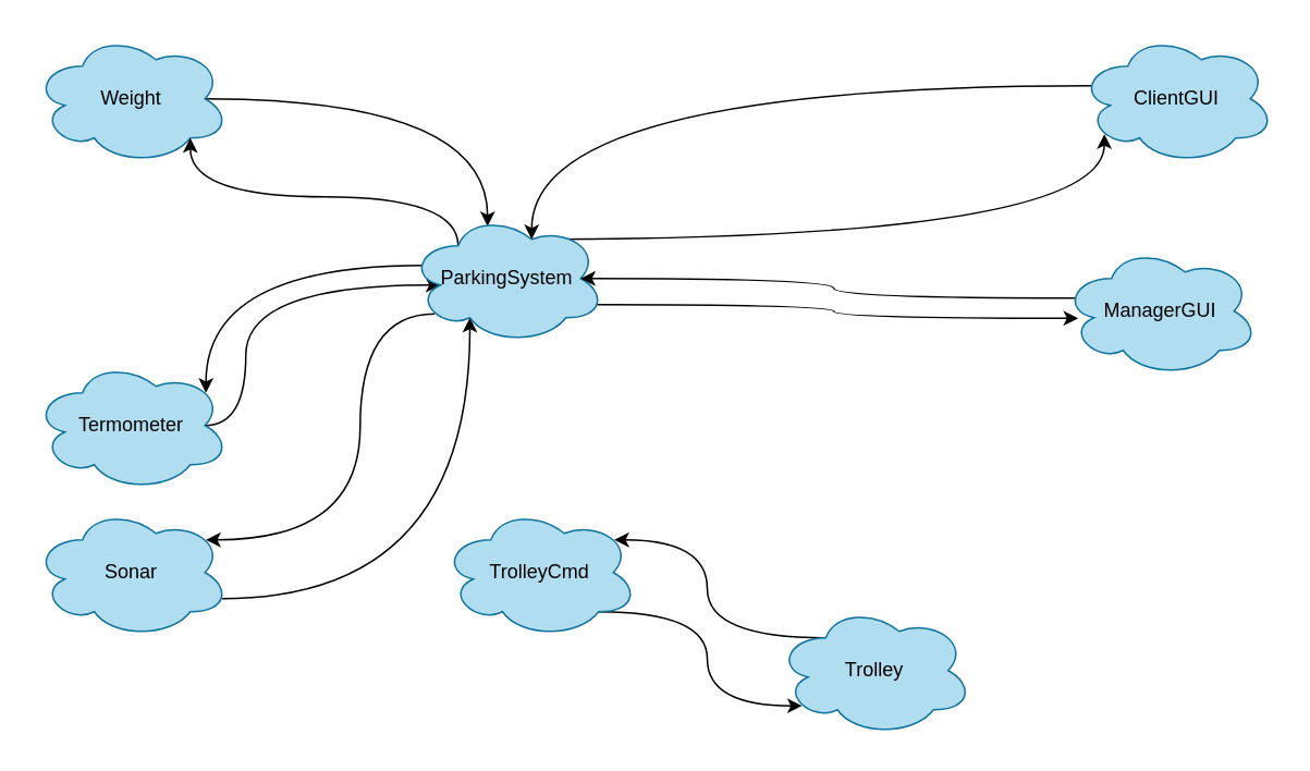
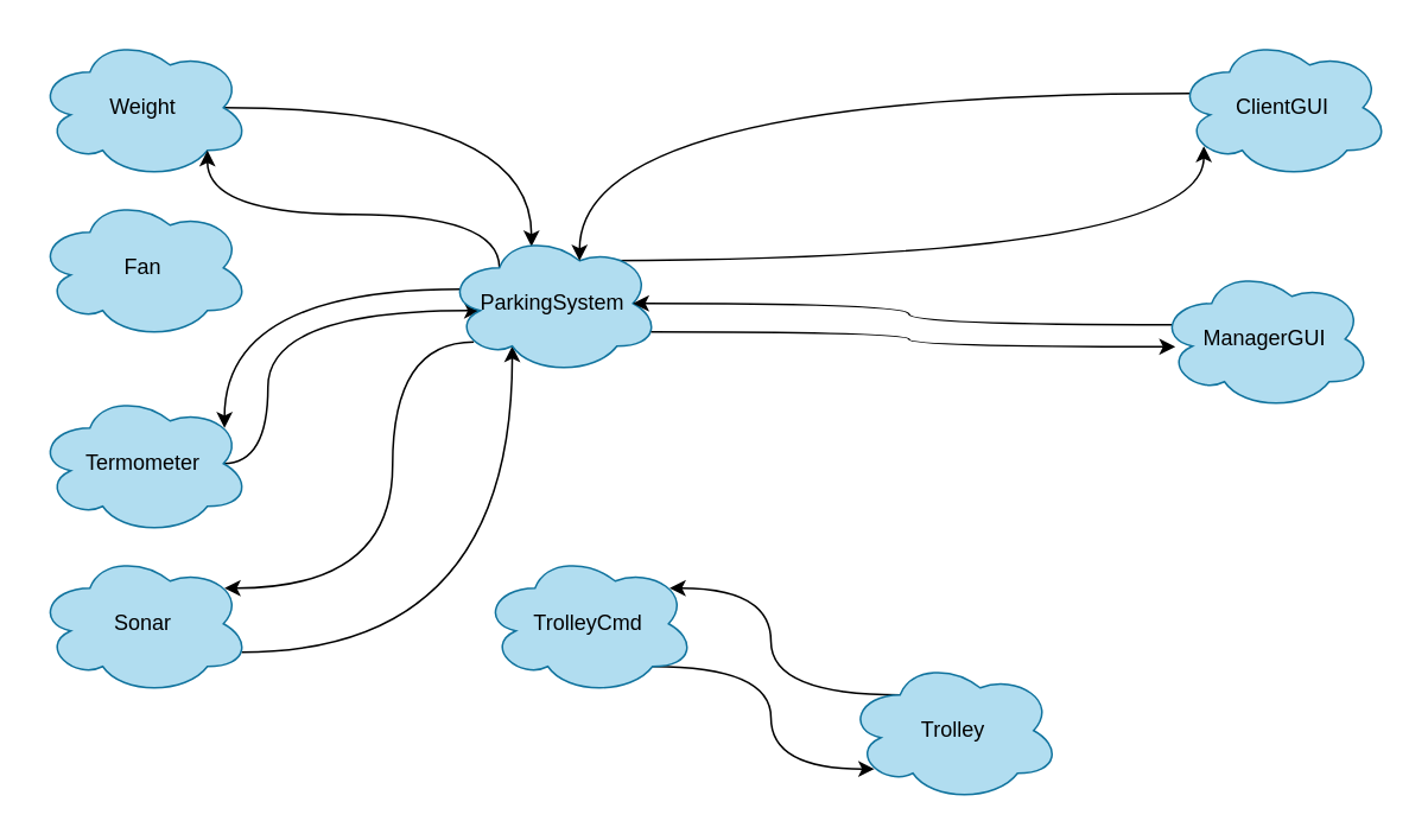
  <mxCell id="0" />
  <mxCell id="1" parent="0" />
  <mxCell id="2" style="edgeStyle=orthogonalEdgeStyle;curved=1;rounded=0;orthogonalLoop=1;jettySize=auto;html=1;exitX=0.25;exitY=0.25;exitDx=0;exitDy=0;exitPerimeter=0;entryX=0.88;entryY=0.25;entryDx=0;entryDy=0;entryPerimeter=0;" parent="1" source="3" target="19" edge="1"><mxGeometry relative="1" as="geometry" /></mxCell>
  <mxCell id="3" value="Trolley" style="ellipse;shape=cloud;whiteSpace=wrap;html=1;fillColor=#b1ddf0;strokeColor=#10739e;" parent="1" vertex="1"><mxGeometry x="475" y="370" width="120" height="80" as="geometry" /></mxCell>
  <mxCell id="4" style="edgeStyle=orthogonalEdgeStyle;curved=1;rounded=0;orthogonalLoop=1;jettySize=auto;html=1;exitX=0.96;exitY=0.7;exitDx=0;exitDy=0;exitPerimeter=0;entryX=0.31;entryY=0.8;entryDx=0;entryDy=0;entryPerimeter=0;" parent="1" source="5" target="15" edge="1"><mxGeometry relative="1" as="geometry"><Array as="points"><mxPoint x="287" y="366" /></Array></mxGeometry></mxCell>
  <mxCell id="5" value="Sonar" style="ellipse;shape=cloud;whiteSpace=wrap;html=1;fillColor=#b1ddf0;strokeColor=#10739e;" parent="1" vertex="1"><mxGeometry x="20" y="310" width="120" height="80" as="geometry" /></mxCell>
+ <mxCell id="6" value="Fan" style="ellipse;shape=cloud;whiteSpace=wrap;html=1;fillColor=#b1ddf0;strokeColor=#10739e;" parent="1" vertex="1"><mxGeometry x="20" y="110" width="120" height="80" as="geometry" /></mxCell>
  <mxCell id="7" style="edgeStyle=orthogonalEdgeStyle;curved=1;rounded=0;orthogonalLoop=1;jettySize=auto;html=1;exitX=0.875;exitY=0.5;exitDx=0;exitDy=0;exitPerimeter=0;entryX=0.16;entryY=0.55;entryDx=0;entryDy=0;entryPerimeter=0;" parent="1" source="8" target="15" edge="1"><mxGeometry relative="1" as="geometry"><Array as="points"><mxPoint x="150" y="260" /><mxPoint x="150" y="174" /></Array></mxGeometry></mxCell>
  <mxCell id="8" value="Termometer" style="ellipse;shape=cloud;whiteSpace=wrap;html=1;fillColor=#b1ddf0;strokeColor=#10739e;" parent="1" vertex="1"><mxGeometry x="20" y="220" width="120" height="80" as="geometry" /></mxCell>
  <mxCell id="9" style="edgeStyle=orthogonalEdgeStyle;rounded=0;orthogonalLoop=1;jettySize=auto;html=1;exitX=0.875;exitY=0.5;exitDx=0;exitDy=0;exitPerimeter=0;entryX=0.4;entryY=0.1;entryDx=0;entryDy=0;entryPerimeter=0;curved=1;" parent="1" source="10" target="15" edge="1"><mxGeometry relative="1" as="geometry" /></mxCell>
  <mxCell id="10" value="Weight" style="ellipse;shape=cloud;whiteSpace=wrap;html=1;fillColor=#b1ddf0;strokeColor=#10739e;" parent="1" vertex="1"><mxGeometry x="20" y="20" width="120" height="80" as="geometry" /></mxCell>
  <mxCell id="11" style="edgeStyle=orthogonalEdgeStyle;curved=1;rounded=0;orthogonalLoop=1;jettySize=auto;html=1;exitX=0.625;exitY=0.2;exitDx=0;exitDy=0;exitPerimeter=0;entryX=0.13;entryY=0.77;entryDx=0;entryDy=0;entryPerimeter=0;" parent="1" source="15" target="17" edge="1"><mxGeometry relative="1" as="geometry" /></mxCell>
  <mxCell id="12" style="edgeStyle=orthogonalEdgeStyle;rounded=0;orthogonalLoop=1;jettySize=auto;html=1;exitX=0.13;exitY=0.77;exitDx=0;exitDy=0;exitPerimeter=0;entryX=0.88;entryY=0.25;entryDx=0;entryDy=0;entryPerimeter=0;curved=1;" edge="1" parent="1" source="15" target="5"><mxGeometry relative="1" as="geometry"><Array as="points"><mxPoint x="220" y="192" /><mxPoint x="220" y="330" /></Array></mxGeometry></mxCell>
  <mxCell id="13" style="edgeStyle=orthogonalEdgeStyle;curved=1;rounded=0;orthogonalLoop=1;jettySize=auto;html=1;exitX=0.07;exitY=0.4;exitDx=0;exitDy=0;exitPerimeter=0;entryX=0.88;entryY=0.25;entryDx=0;entryDy=0;entryPerimeter=0;" edge="1" parent="1" source="15" target="8"><mxGeometry relative="1" as="geometry" /></mxCell>
  <mxCell id="14" style="edgeStyle=orthogonalEdgeStyle;curved=1;rounded=0;orthogonalLoop=1;jettySize=auto;html=1;exitX=0.25;exitY=0.25;exitDx=0;exitDy=0;exitPerimeter=0;entryX=0.8;entryY=0.8;entryDx=0;entryDy=0;entryPerimeter=0;" edge="1" parent="1" source="15" target="10"><mxGeometry relative="1" as="geometry"><Array as="points"><mxPoint x="280" y="120" /><mxPoint x="116" y="120" /></Array></mxGeometry></mxCell>
  <mxCell id="15" value="ParkingSystem" style="ellipse;shape=cloud;whiteSpace=wrap;html=1;fillColor=#b1ddf0;strokeColor=#10739e;" parent="1" vertex="1"><mxGeometry x="250" y="130" width="120" height="80" as="geometry" /></mxCell>
  <mxCell id="16" style="edgeStyle=orthogonalEdgeStyle;curved=1;rounded=0;orthogonalLoop=1;jettySize=auto;html=1;exitX=0.07;exitY=0.4;exitDx=0;exitDy=0;exitPerimeter=0;entryX=0.625;entryY=0.2;entryDx=0;entryDy=0;entryPerimeter=0;" parent="1" source="17" target="15" edge="1"><mxGeometry relative="1" as="geometry" /></mxCell>
  <mxCell id="17" value="ClientGUI" style="ellipse;shape=cloud;whiteSpace=wrap;html=1;fillColor=#b1ddf0;strokeColor=#10739e;" parent="1" vertex="1"><mxGeometry x="660" y="20" width="120" height="80" as="geometry" /></mxCell>
  <mxCell id="18" style="edgeStyle=orthogonalEdgeStyle;curved=1;rounded=0;orthogonalLoop=1;jettySize=auto;html=1;exitX=0.8;exitY=0.8;exitDx=0;exitDy=0;exitPerimeter=0;entryX=0.13;entryY=0.77;entryDx=0;entryDy=0;entryPerimeter=0;" parent="1" source="19" target="3" edge="1"><mxGeometry relative="1" as="geometry" /></mxCell>
  <mxCell id="19" value="TrolleyCmd" style="ellipse;shape=cloud;whiteSpace=wrap;html=1;fillColor=#b1ddf0;strokeColor=#10739e;" parent="1" vertex="1"><mxGeometry x="270" y="310" width="120" height="80" as="geometry" /></mxCell>
  <mxCell id="20" style="edgeStyle=orthogonalEdgeStyle;curved=1;rounded=0;orthogonalLoop=1;jettySize=auto;html=1;exitX=0.07;exitY=0.4;exitDx=0;exitDy=0;exitPerimeter=0;entryX=0.875;entryY=0.5;entryDx=0;entryDy=0;entryPerimeter=0;" parent="1" source="21" target="15" edge="1"><mxGeometry relative="1" as="geometry" /></mxCell>
  <mxCell id="21" value="ManagerGUI" style="ellipse;shape=cloud;whiteSpace=wrap;html=1;fillColor=#b1ddf0;strokeColor=#10739e;" parent="1" vertex="1"><mxGeometry x="650" y="150" width="120" height="80" as="geometry" /></mxCell>
  <mxCell id="22" style="edgeStyle=orthogonalEdgeStyle;curved=1;rounded=0;orthogonalLoop=1;jettySize=auto;html=1;exitX=0.96;exitY=0.7;exitDx=0;exitDy=0;exitPerimeter=0;entryX=0.08;entryY=0.554;entryDx=0;entryDy=0;entryPerimeter=0;" parent="1" source="15" target="21" edge="1"><mxGeometry relative="1" as="geometry"><mxPoint x="668.4" y="192" as="sourcePoint" /><mxPoint x="610" y="240" as="targetPoint" /></mxGeometry></mxCell>
